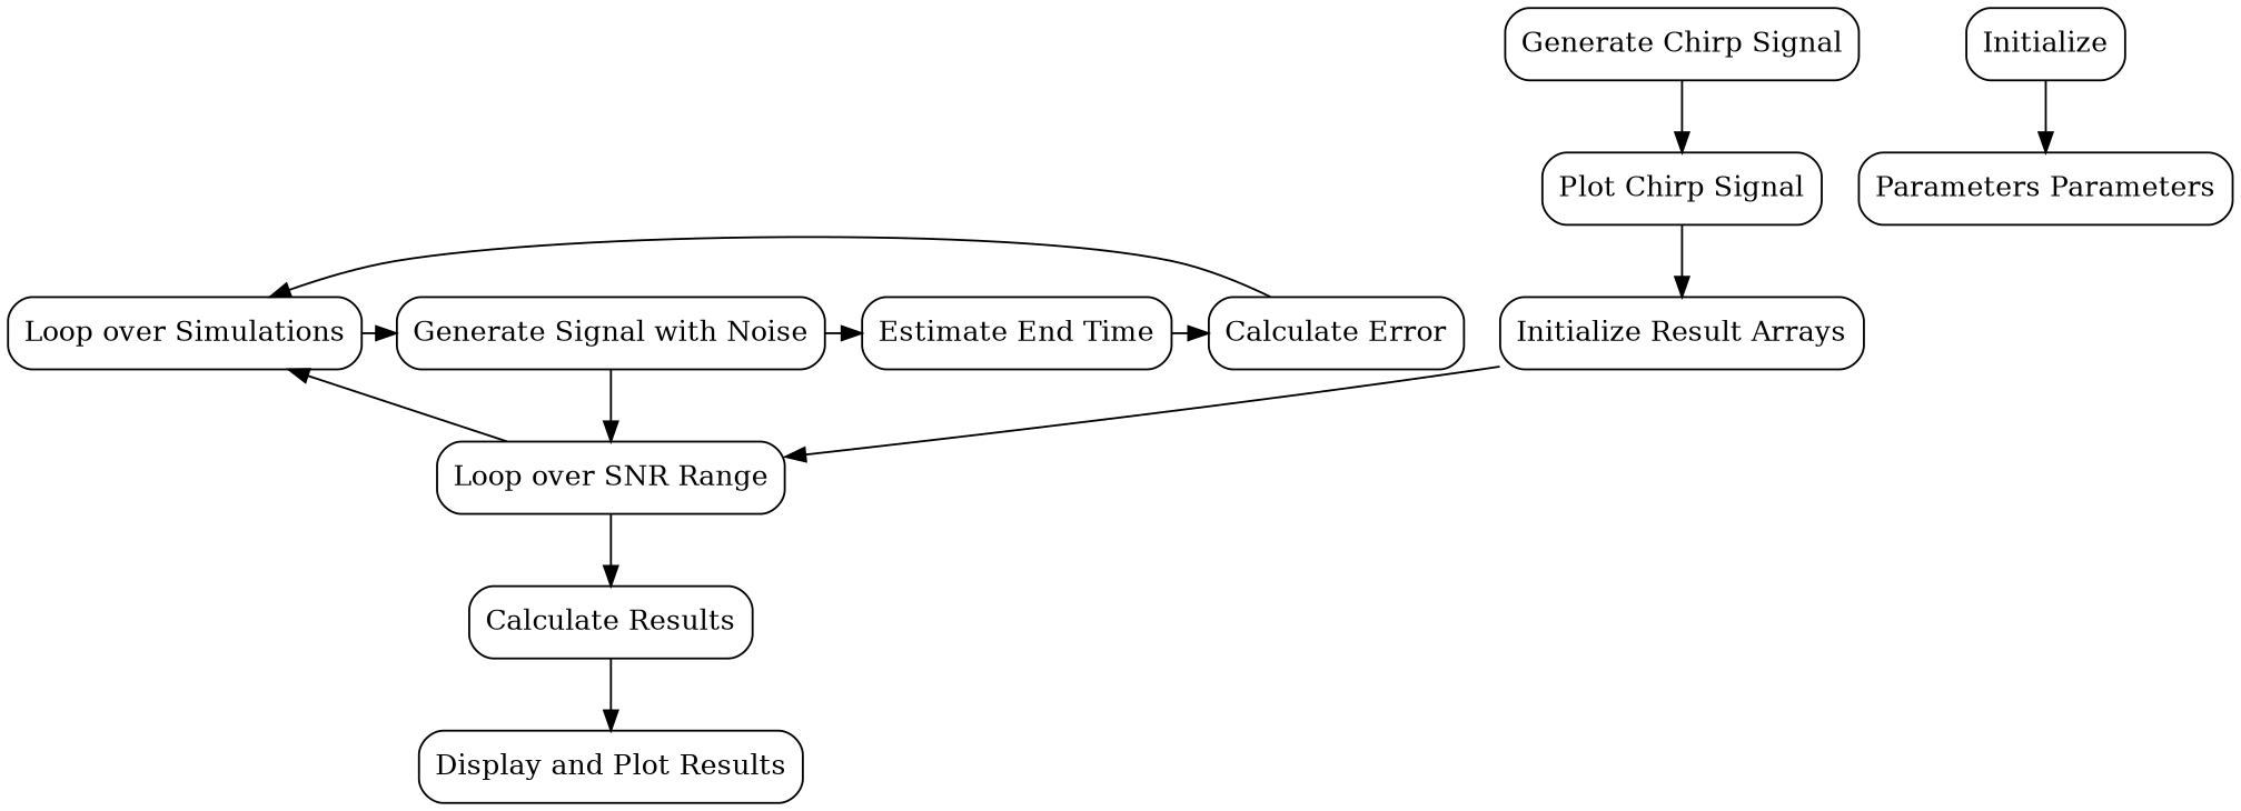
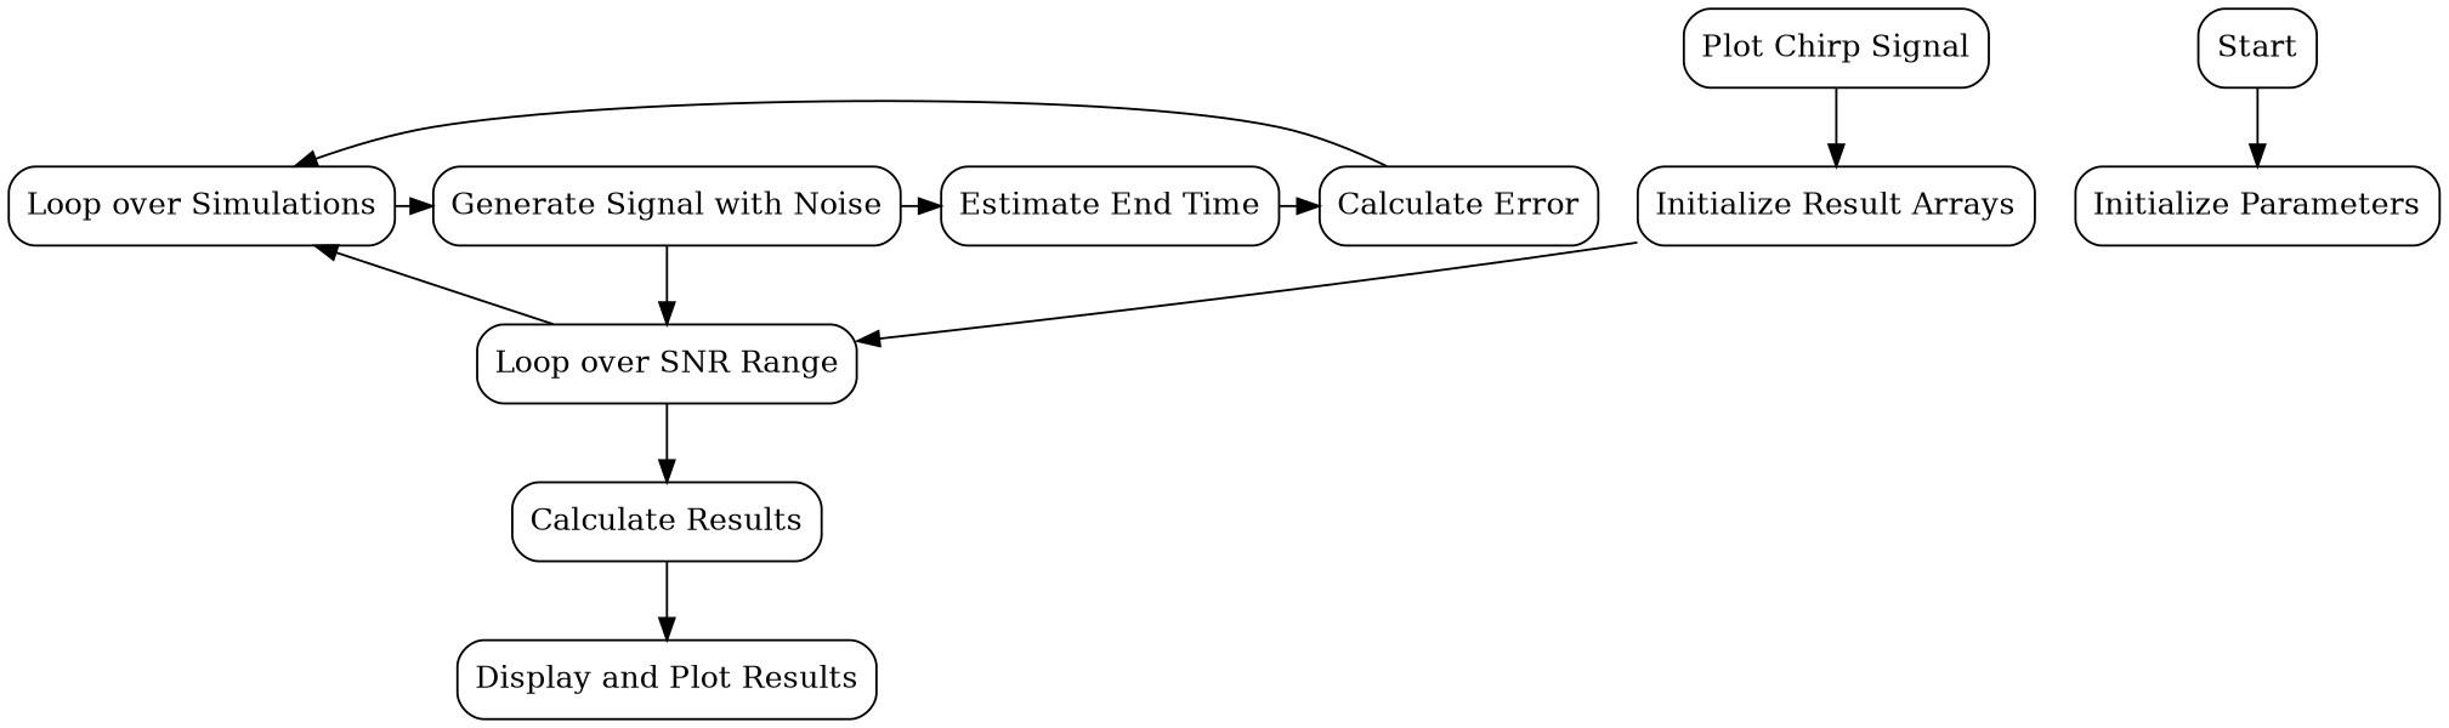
  digraph {
    rankdir=TB
    node [shape=box style=rounded]
    n1 [label="Loop over Simulations"]
    n2 [label="Generate Signal with Noise"]
    n3 [label="Estimate End Time"]
    n4 [label="Calculate Error"]
    n5 [label="Loop over SNR Range"]
-   n6 [label=Initialize]
-   n7 [label="Parameters Parameters"]
-   n8 [label="Generate Chirp Signal"]
+   n6 [label=Start]
+   n7 [label="Initialize Parameters"]
    n9 [label="Plot Chirp Signal"]
    n10 [label="Initialize Result Arrays"]
    n11 [label="Calculate Results"]
    n12 [label="Display and Plot Results"]
    subgraph sub_1 {
      rank=same
      n1
      n2
      n3
      n4
    }
    n1 -> n2
    n2 -> n3
    n2 -> n5
    n3 -> n4
    n4 -> n1
    n5 -> n1
    n5 -> n11
    n6 -> n7
-   n8 -> n9
    n9 -> n10
    n10 -> n5
    n11 -> n12
  }
